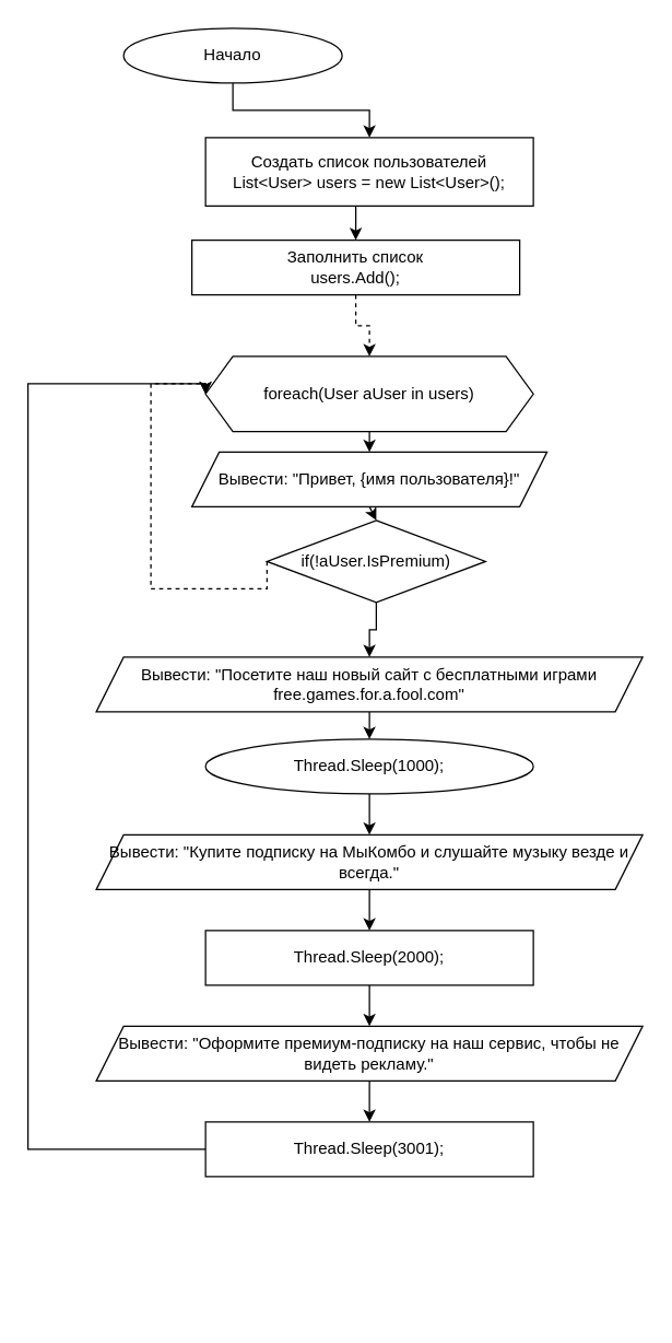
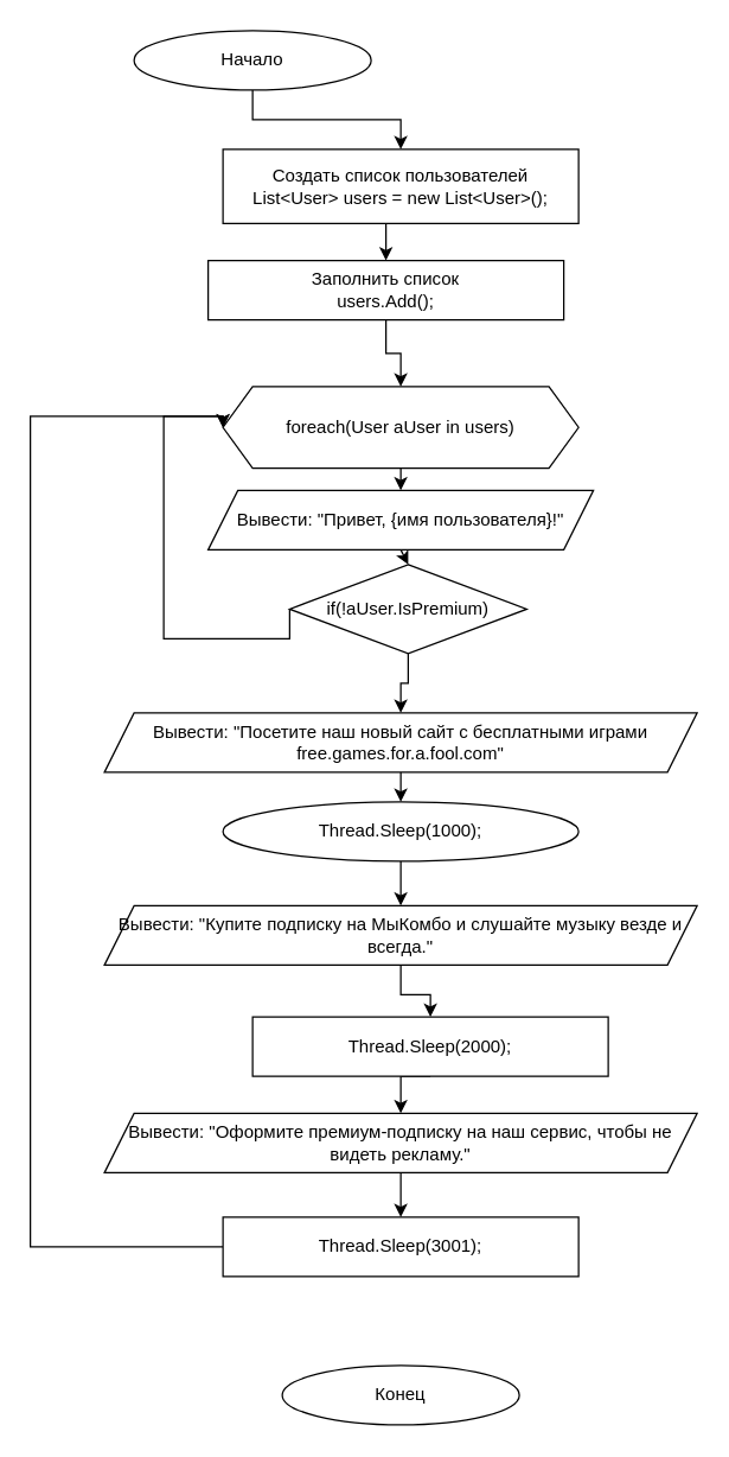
  <mxCell id="0" />
  <mxCell id="1" parent="0" />
  <mxCell id="2" style="edgeStyle=orthogonalEdgeStyle;rounded=0;orthogonalLoop=1;jettySize=auto;html=1;exitX=0.5;exitY=1;exitDx=0;exitDy=0;entryX=0.5;entryY=0;entryDx=0;entryDy=0;" edge="1" parent="1" source="3" target="6"><mxGeometry relative="1" as="geometry" /></mxCell>
  <mxCell id="3" value="Начало" style="ellipse;whiteSpace=wrap;html=1;" parent="1" vertex="1"><mxGeometry x="90" y="20" width="160" height="40" as="geometry" /></mxCell>
+ <mxCell id="4" value="Конец" style="ellipse;whiteSpace=wrap;html=1;" parent="1" vertex="1"><mxGeometry x="190" y="920" width="160" height="40" as="geometry" /></mxCell>
  <mxCell id="5" style="edgeStyle=orthogonalEdgeStyle;rounded=0;orthogonalLoop=1;jettySize=auto;html=1;exitX=0.5;exitY=1;exitDx=0;exitDy=0;entryX=0.5;entryY=0;entryDx=0;entryDy=0;" edge="1" parent="1" source="6" target="8"><mxGeometry relative="1" as="geometry" /></mxCell>
  <mxCell id="6" value="&lt;div&gt;Создать список пользователей&lt;/div&gt;&lt;div&gt;List&amp;lt;User&amp;gt; users = new List&amp;lt;User&amp;gt;();&lt;/div&gt;" style="rounded=0;whiteSpace=wrap;html=1;" parent="1" vertex="1"><mxGeometry x="150" y="100" width="240" height="50" as="geometry" /></mxCell>
- <mxCell id="7" style="edgeStyle=orthogonalEdgeStyle;rounded=0;orthogonalLoop=1;jettySize=auto;html=1;exitX=0.5;exitY=1;exitDx=0;exitDy=0;entryX=0.5;entryY=0;entryDx=0;entryDy=0;dashed=1;" edge="1" parent="1" source="8" target="10"><mxGeometry relative="1" as="geometry" /></mxCell>
+ <mxCell id="7" style="edgeStyle=orthogonalEdgeStyle;rounded=0;orthogonalLoop=1;jettySize=auto;html=1;exitX=0.5;exitY=1;exitDx=0;exitDy=0;entryX=0.5;entryY=0;entryDx=0;entryDy=0;" edge="1" parent="1" source="8" target="10"><mxGeometry relative="1" as="geometry" /></mxCell>
  <mxCell id="8" value="&lt;div&gt;Заполнить список&lt;/div&gt;&lt;div&gt;users.Add();&lt;/div&gt;" style="rounded=0;whiteSpace=wrap;html=1;" vertex="1" parent="1"><mxGeometry x="140" y="175" width="240" height="40" as="geometry" /></mxCell>
  <mxCell id="9" style="edgeStyle=orthogonalEdgeStyle;rounded=0;orthogonalLoop=1;jettySize=auto;html=1;exitX=0.5;exitY=1;exitDx=0;exitDy=0;entryX=0.5;entryY=0;entryDx=0;entryDy=0;" edge="1" parent="1" source="10" target="11"><mxGeometry relative="1" as="geometry" /></mxCell>
  <mxCell id="10" value="foreach(User aUser in users)" style="shape=hexagon;perimeter=hexagonPerimeter2;whiteSpace=wrap;html=1;fixedSize=1;" vertex="1" parent="1"><mxGeometry x="150" y="260" width="240" height="55" as="geometry" /></mxCell>
  <mxCell id="11" value="Вывести: &quot;Привет, {имя пользователя}!&quot;" style="shape=parallelogram;perimeter=parallelogramPerimeter;whiteSpace=wrap;html=1;fixedSize=1;" vertex="1" parent="1"><mxGeometry x="140" y="330" width="260" height="40" as="geometry" /></mxCell>
  <mxCell id="12" style="edgeStyle=orthogonalEdgeStyle;rounded=0;orthogonalLoop=1;jettySize=auto;html=1;exitX=0.5;exitY=1;exitDx=0;exitDy=0;entryX=0.5;entryY=0;entryDx=0;entryDy=0;" edge="1" parent="1" source="14" target="23"><mxGeometry relative="1" as="geometry"><mxPoint x="270" y="480" as="targetPoint" /></mxGeometry></mxCell>
- <mxCell id="13" style="edgeStyle=orthogonalEdgeStyle;rounded=0;orthogonalLoop=1;jettySize=auto;html=1;exitX=0;exitY=0.5;exitDx=0;exitDy=0;entryX=0;entryY=0.5;entryDx=0;entryDy=0;dashed=1;" edge="1" parent="1" source="14" target="10"><mxGeometry relative="1" as="geometry"><mxPoint x="150" y="280" as="targetPoint" /><Array as="points"><mxPoint x="110" y="430" /><mxPoint x="110" y="280" /></Array></mxGeometry></mxCell>
+ <mxCell id="13" style="edgeStyle=orthogonalEdgeStyle;rounded=0;orthogonalLoop=1;jettySize=auto;html=1;exitX=0;exitY=0.5;exitDx=0;exitDy=0;entryX=0;entryY=0.5;entryDx=0;entryDy=0;" edge="1" parent="1" source="14" target="10"><mxGeometry relative="1" as="geometry"><mxPoint x="150" y="280" as="targetPoint" /><Array as="points"><mxPoint x="110" y="430" /><mxPoint x="110" y="280" /></Array></mxGeometry></mxCell>
  <mxCell id="14" value="if(!aUser.IsPremium)" style="rhombus;whiteSpace=wrap;html=1;" vertex="1" parent="1"><mxGeometry x="195" y="380" width="160" height="60" as="geometry" /></mxCell>
  <mxCell id="15" value="" style="endArrow=classic;html=1;rounded=0;entryX=0.5;entryY=0;entryDx=0;entryDy=0;exitX=0.5;exitY=1;exitDx=0;exitDy=0;" edge="1" parent="1" source="11" target="14"><mxGeometry width="50" height="50" relative="1" as="geometry"><mxPoint x="270" y="370" as="sourcePoint" /><mxPoint x="320" y="320" as="targetPoint" /></mxGeometry></mxCell>
  <mxCell id="16" style="edgeStyle=orthogonalEdgeStyle;rounded=0;orthogonalLoop=1;jettySize=auto;html=1;exitX=0.5;exitY=1;exitDx=0;exitDy=0;entryX=0.5;entryY=0;entryDx=0;entryDy=0;" edge="1" parent="1" source="17" target="25"><mxGeometry relative="1" as="geometry" /></mxCell>
  <mxCell id="17" value="Thread.Sleep(1000);" style="ellipse;whiteSpace=wrap;html=1;" vertex="1" parent="1"><mxGeometry x="150" y="540" width="240" height="40" as="geometry" /></mxCell>
  <mxCell id="18" style="edgeStyle=orthogonalEdgeStyle;rounded=0;orthogonalLoop=1;jettySize=auto;html=1;exitX=0.5;exitY=1;exitDx=0;exitDy=0;entryX=0.5;entryY=0;entryDx=0;entryDy=0;" edge="1" parent="1" source="19" target="27"><mxGeometry relative="1" as="geometry" /></mxCell>
- <mxCell id="19" value="Thread.Sleep(2000);" style="rounded=0;whiteSpace=wrap;html=1;" vertex="1" parent="1"><mxGeometry x="150" y="680" width="240" height="40" as="geometry" /></mxCell>
+ <mxCell id="19" value="Thread.Sleep(2000);" style="rounded=0;whiteSpace=wrap;html=1;" vertex="1" parent="1"><mxGeometry x="170" y="685" width="240" height="40" as="geometry" /></mxCell>
  <mxCell id="20" style="edgeStyle=orthogonalEdgeStyle;rounded=0;orthogonalLoop=1;jettySize=auto;html=1;exitX=0;exitY=0.5;exitDx=0;exitDy=0;entryX=0;entryY=0.5;entryDx=0;entryDy=0;" edge="1" parent="1" source="21" target="10"><mxGeometry relative="1" as="geometry"><Array as="points"><mxPoint x="20" y="840" /><mxPoint x="20" y="280" /></Array></mxGeometry></mxCell>
  <mxCell id="21" value="Thread.Sleep(3001);" style="rounded=0;whiteSpace=wrap;html=1;" vertex="1" parent="1"><mxGeometry x="150" y="820" width="240" height="40" as="geometry" /></mxCell>
  <mxCell id="22" style="edgeStyle=orthogonalEdgeStyle;rounded=0;orthogonalLoop=1;jettySize=auto;html=1;exitX=0.5;exitY=1;exitDx=0;exitDy=0;entryX=0.5;entryY=0;entryDx=0;entryDy=0;" edge="1" parent="1" source="23" target="17"><mxGeometry relative="1" as="geometry" /></mxCell>
  <mxCell id="23" value="Вывести: &quot;Посетите наш новый сайт с бесплатными играми free.games.for.a.fool.com&quot;" style="shape=parallelogram;perimeter=parallelogramPerimeter;whiteSpace=wrap;html=1;fixedSize=1;" vertex="1" parent="1"><mxGeometry x="70" y="480" width="400" height="40" as="geometry" /></mxCell>
  <mxCell id="24" style="edgeStyle=orthogonalEdgeStyle;rounded=0;orthogonalLoop=1;jettySize=auto;html=1;exitX=0.5;exitY=1;exitDx=0;exitDy=0;entryX=0.5;entryY=0;entryDx=0;entryDy=0;" edge="1" parent="1" source="25" target="19"><mxGeometry relative="1" as="geometry" /></mxCell>
  <mxCell id="25" value="Вывести: &quot;Купите подписку на МыКомбо и слушайте музыку везде и всегда.&quot;" style="shape=parallelogram;perimeter=parallelogramPerimeter;whiteSpace=wrap;html=1;fixedSize=1;" vertex="1" parent="1"><mxGeometry x="70" y="610" width="400" height="40" as="geometry" /></mxCell>
  <mxCell id="26" style="edgeStyle=orthogonalEdgeStyle;rounded=0;orthogonalLoop=1;jettySize=auto;html=1;exitX=0.5;exitY=1;exitDx=0;exitDy=0;entryX=0.5;entryY=0;entryDx=0;entryDy=0;" edge="1" parent="1" source="27" target="21"><mxGeometry relative="1" as="geometry" /></mxCell>
  <mxCell id="27" value="Вывести: &quot;Оформите премиум-подписку на наш сервис, чтобы не видеть рекламу.&quot;" style="shape=parallelogram;perimeter=parallelogramPerimeter;whiteSpace=wrap;html=1;fixedSize=1;" vertex="1" parent="1"><mxGeometry x="70" y="750" width="400" height="40" as="geometry" /></mxCell>
